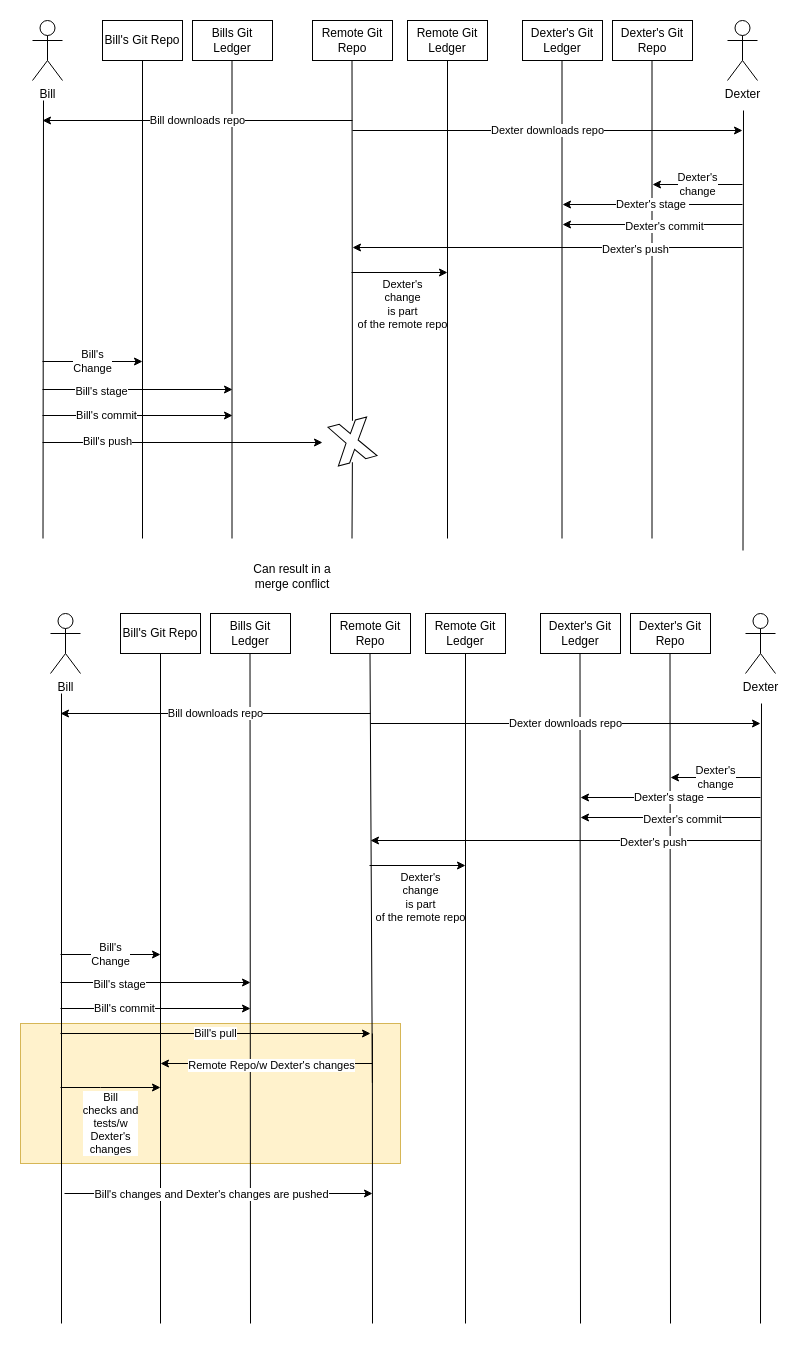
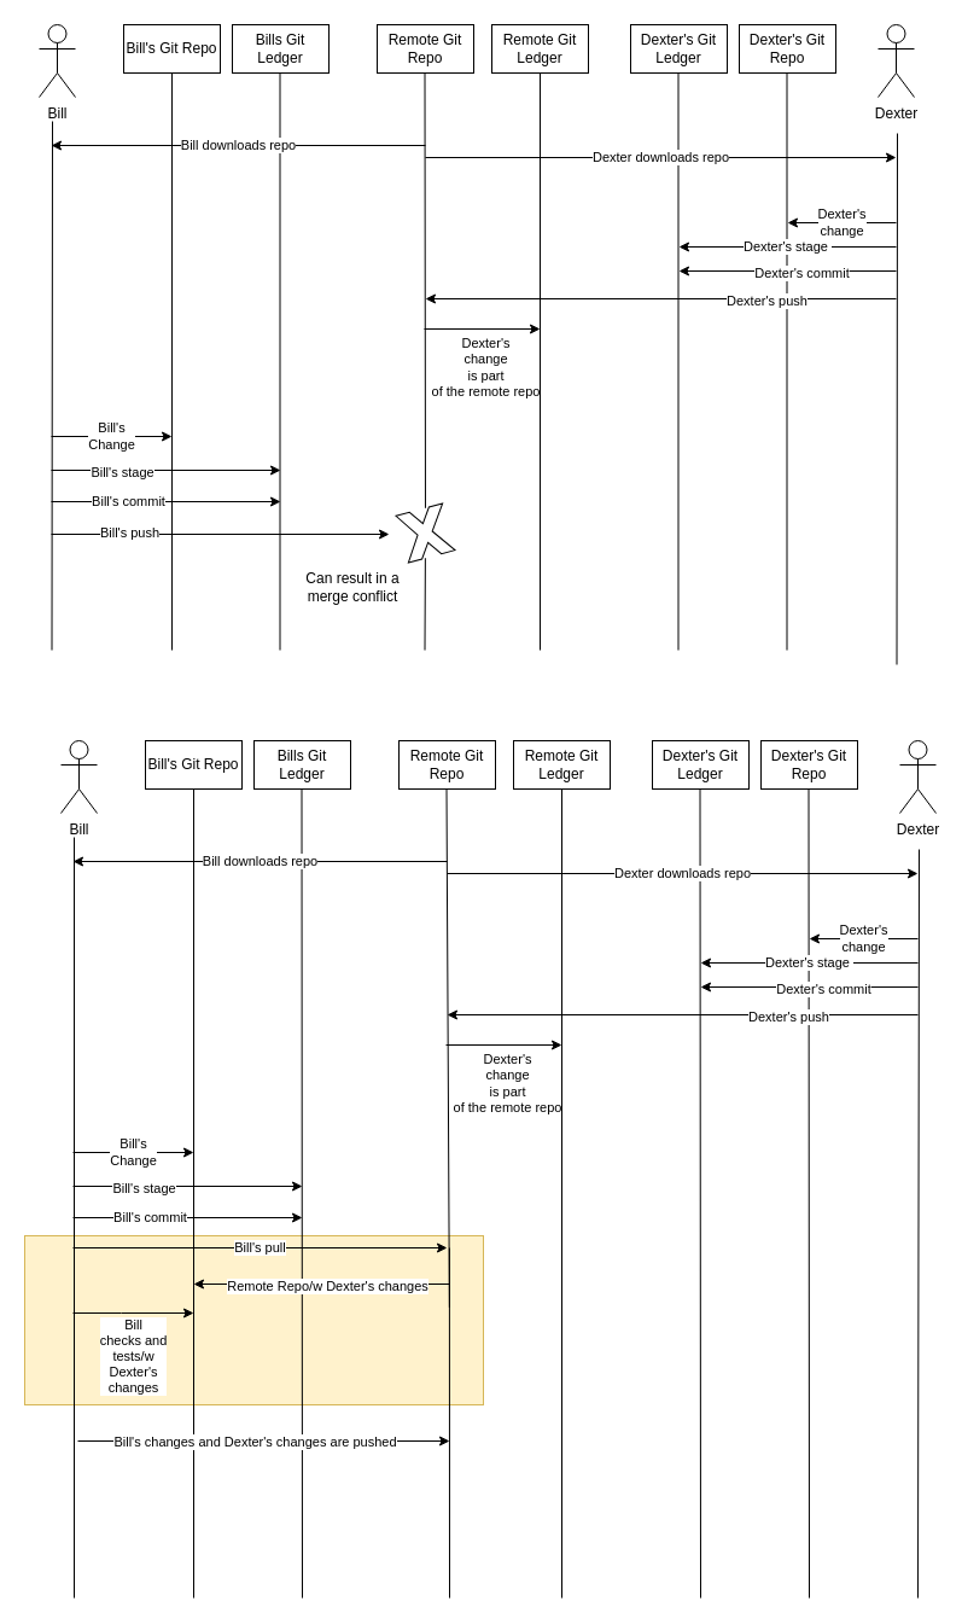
  <mxCell id="0" />
  <mxCell id="1" parent="0" />
  <mxCell id="2" value="" style="rounded=0;whiteSpace=wrap;html=1;fillColor=#fff2cc;strokeColor=#d6b656;" vertex="1" parent="1"><mxGeometry x="20" y="1023" width="380" height="140" as="geometry" /></mxCell>
  <mxCell id="3" value="Bill" style="shape=umlActor;verticalLabelPosition=bottom;verticalAlign=top;html=1;outlineConnect=0;" vertex="1" parent="1"><mxGeometry x="32" y="20" width="30" height="60" as="geometry" /></mxCell>
  <mxCell id="4" value="Bill's Git Repo" style="rounded=0;whiteSpace=wrap;html=1;" vertex="1" parent="1"><mxGeometry x="102" y="20" width="80" height="40" as="geometry" /></mxCell>
  <mxCell id="5" value="Dexter" style="shape=umlActor;verticalLabelPosition=bottom;verticalAlign=top;html=1;outlineConnect=0;" vertex="1" parent="1"><mxGeometry x="727" y="20" width="30" height="60" as="geometry" /></mxCell>
  <mxCell id="6" value="Bills Git Ledger" style="rounded=0;whiteSpace=wrap;html=1;" vertex="1" parent="1"><mxGeometry x="192" y="20" width="80" height="40" as="geometry" /></mxCell>
  <mxCell id="7" value="Remote Git Repo" style="rounded=0;whiteSpace=wrap;html=1;" vertex="1" parent="1"><mxGeometry x="312" y="20" width="80" height="40" as="geometry" /></mxCell>
  <mxCell id="8" value="Remote Git Ledger" style="rounded=0;whiteSpace=wrap;html=1;" vertex="1" parent="1"><mxGeometry x="407" y="20" width="80" height="40" as="geometry" /></mxCell>
  <mxCell id="9" value="Dexter's Git Ledger" style="rounded=0;whiteSpace=wrap;html=1;" vertex="1" parent="1"><mxGeometry x="522" y="20" width="80" height="40" as="geometry" /></mxCell>
  <mxCell id="10" value="Dexter's Git Repo" style="rounded=0;whiteSpace=wrap;html=1;" vertex="1" parent="1"><mxGeometry x="612" y="20" width="80" height="40" as="geometry" /></mxCell>
  <mxCell id="11" value="" style="endArrow=none;html=1;rounded=0;" edge="1" parent="1"><mxGeometry width="50" height="50" relative="1" as="geometry"><mxPoint x="142" y="538" as="sourcePoint" /><mxPoint x="142" y="60" as="targetPoint" /></mxGeometry></mxCell>
  <mxCell id="12" value="" style="endArrow=none;html=1;rounded=0;" edge="1" parent="1"><mxGeometry width="50" height="50" relative="1" as="geometry"><mxPoint x="231.5" y="538" as="sourcePoint" /><mxPoint x="231.5" y="60" as="targetPoint" /></mxGeometry></mxCell>
  <mxCell id="13" value="" style="endArrow=none;html=1;rounded=0;startArrow=none;" edge="1" parent="1" source="35"><mxGeometry width="50" height="50" relative="1" as="geometry"><mxPoint x="351.5" y="538" as="sourcePoint" /><mxPoint x="351.5" y="60" as="targetPoint" /></mxGeometry></mxCell>
  <mxCell id="14" value="" style="endArrow=none;html=1;rounded=0;" edge="1" parent="1"><mxGeometry width="50" height="50" relative="1" as="geometry"><mxPoint x="447" y="538" as="sourcePoint" /><mxPoint x="447" y="60" as="targetPoint" /></mxGeometry></mxCell>
  <mxCell id="15" value="" style="endArrow=none;html=1;rounded=0;" edge="1" parent="1"><mxGeometry width="50" height="50" relative="1" as="geometry"><mxPoint x="561.5" y="538" as="sourcePoint" /><mxPoint x="561.5" y="60" as="targetPoint" /></mxGeometry></mxCell>
  <mxCell id="16" value="" style="endArrow=none;html=1;rounded=0;" edge="1" parent="1"><mxGeometry width="50" height="50" relative="1" as="geometry"><mxPoint x="651.5" y="538" as="sourcePoint" /><mxPoint x="651.5" y="60" as="targetPoint" /></mxGeometry></mxCell>
  <mxCell id="17" value="" style="endArrow=none;html=1;rounded=0;" edge="1" parent="1"><mxGeometry width="50" height="50" relative="1" as="geometry"><mxPoint x="42.5" y="538" as="sourcePoint" /><mxPoint x="43" y="100" as="targetPoint" /></mxGeometry></mxCell>
  <mxCell id="18" value="" style="endArrow=none;html=1;rounded=0;" edge="1" parent="1"><mxGeometry width="50" height="50" relative="1" as="geometry"><mxPoint x="742.5" y="550" as="sourcePoint" /><mxPoint x="743" y="110" as="targetPoint" /></mxGeometry></mxCell>
  <mxCell id="19" value="Bill's&lt;br&gt;Change" style="endArrow=classic;html=1;rounded=0;" edge="1" parent="1"><mxGeometry width="50" height="50" relative="1" as="geometry"><mxPoint x="42" y="361" as="sourcePoint" /><mxPoint x="142" y="361" as="targetPoint" /></mxGeometry></mxCell>
  <mxCell id="20" value="" style="endArrow=classic;html=1;rounded=0;" edge="1" parent="1"><mxGeometry width="50" height="50" relative="1" as="geometry"><mxPoint x="42" y="389" as="sourcePoint" /><mxPoint x="232" y="389" as="targetPoint" /></mxGeometry></mxCell>
  <mxCell id="21" value="Bill's stage" style="edgeLabel;html=1;align=center;verticalAlign=middle;resizable=0;points=[];" vertex="1" connectable="0" parent="20"><mxGeometry x="-0.39" y="-1" relative="1" as="geometry"><mxPoint as="offset" /></mxGeometry></mxCell>
  <mxCell id="22" value="" style="endArrow=classic;html=1;rounded=0;" edge="1" parent="1"><mxGeometry width="50" height="50" relative="1" as="geometry"><mxPoint x="42" y="415" as="sourcePoint" /><mxPoint x="232" y="415" as="targetPoint" /></mxGeometry></mxCell>
  <mxCell id="23" value="Bill's commit" style="edgeLabel;html=1;align=center;verticalAlign=middle;resizable=0;points=[];" vertex="1" connectable="0" parent="22"><mxGeometry x="-0.337" y="1" relative="1" as="geometry"><mxPoint as="offset" /></mxGeometry></mxCell>
  <mxCell id="24" value="" style="endArrow=classic;html=1;rounded=0;" edge="1" parent="1"><mxGeometry width="50" height="50" relative="1" as="geometry"><mxPoint x="42" y="442" as="sourcePoint" /><mxPoint x="322" y="442" as="targetPoint" /></mxGeometry></mxCell>
  <mxCell id="25" value="Bill's push" style="edgeLabel;html=1;align=center;verticalAlign=middle;resizable=0;points=[];" vertex="1" connectable="0" parent="24"><mxGeometry x="-0.543" y="2" relative="1" as="geometry"><mxPoint as="offset" /></mxGeometry></mxCell>
  <mxCell id="26" value="Dexter's&lt;br&gt;change" style="endArrow=classic;html=1;rounded=0;" edge="1" parent="1"><mxGeometry width="50" height="50" relative="1" as="geometry"><mxPoint x="742" y="184" as="sourcePoint" /><mxPoint x="652" y="184" as="targetPoint" /></mxGeometry></mxCell>
  <mxCell id="27" value="Dexter's stage&amp;nbsp;" style="endArrow=classic;html=1;rounded=0;" edge="1" parent="1"><mxGeometry width="50" height="50" relative="1" as="geometry"><mxPoint x="742" y="204" as="sourcePoint" /><mxPoint x="562" y="204" as="targetPoint" /></mxGeometry></mxCell>
  <mxCell id="28" value="" style="endArrow=classic;html=1;rounded=0;" edge="1" parent="1"><mxGeometry width="50" height="50" relative="1" as="geometry"><mxPoint x="742" y="224" as="sourcePoint" /><mxPoint x="562" y="224" as="targetPoint" /></mxGeometry></mxCell>
  <mxCell id="29" value="Dexter's commit" style="edgeLabel;html=1;align=center;verticalAlign=middle;resizable=0;points=[];" vertex="1" connectable="0" parent="28"><mxGeometry x="-0.122" y="1" relative="1" as="geometry"><mxPoint as="offset" /></mxGeometry></mxCell>
  <mxCell id="30" value="" style="endArrow=classic;html=1;rounded=0;" edge="1" parent="1"><mxGeometry width="50" height="50" relative="1" as="geometry"><mxPoint x="742" y="247" as="sourcePoint" /><mxPoint x="352" y="247" as="targetPoint" /></mxGeometry></mxCell>
  <mxCell id="31" value="Dexter's push" style="edgeLabel;html=1;align=center;verticalAlign=middle;resizable=0;points=[];" vertex="1" connectable="0" parent="30"><mxGeometry x="-0.446" y="1" relative="1" as="geometry"><mxPoint as="offset" /></mxGeometry></mxCell>
  <mxCell id="32" value="Dexter's&lt;br&gt;change&lt;br&gt;is part&lt;br&gt;of the remote repo" style="endArrow=classic;html=1;rounded=0;" edge="1" parent="1"><mxGeometry x="0.062" y="-32" width="50" height="50" relative="1" as="geometry"><mxPoint x="351" y="272" as="sourcePoint" /><mxPoint x="447" y="272" as="targetPoint" /><mxPoint as="offset" /></mxGeometry></mxCell>
  <mxCell id="33" value="Bill downloads repo" style="endArrow=classic;html=1;rounded=0;" edge="1" parent="1"><mxGeometry width="50" height="50" relative="1" as="geometry"><mxPoint x="352" y="120" as="sourcePoint" /><mxPoint x="42" y="120" as="targetPoint" /></mxGeometry></mxCell>
  <mxCell id="34" value="Dexter downloads repo" style="endArrow=classic;html=1;rounded=0;" edge="1" parent="1"><mxGeometry width="50" height="50" relative="1" as="geometry"><mxPoint x="352" y="130" as="sourcePoint" /><mxPoint x="742" y="130" as="targetPoint" /></mxGeometry></mxCell>
  <mxCell id="35" value="" style="verticalLabelPosition=bottom;verticalAlign=top;html=1;shape=mxgraph.basic.x;rotation=-15;" vertex="1" parent="1"><mxGeometry x="332" y="421" width="40" height="40" as="geometry" /></mxCell>
  <mxCell id="36" value="" style="endArrow=none;html=1;rounded=0;" edge="1" parent="1" target="35"><mxGeometry width="50" height="50" relative="1" as="geometry"><mxPoint x="351.5" y="538" as="sourcePoint" /><mxPoint x="351.5" y="60" as="targetPoint" /></mxGeometry></mxCell>
- <mxCell id="37" value="Can result in a merge conflict" style="text;html=1;strokeColor=none;fillColor=none;align=center;verticalAlign=middle;whiteSpace=wrap;rounded=0;" vertex="1" parent="1"><mxGeometry x="252" y="551" width="80" height="50" as="geometry" /></mxCell>
+ <mxCell id="37" value="Can result in a merge conflict" style="text;html=1;strokeColor=none;fillColor=none;align=center;verticalAlign=middle;whiteSpace=wrap;rounded=0;" vertex="1" parent="1"><mxGeometry x="252" y="461" width="80" height="50" as="geometry" /></mxCell>
  <mxCell id="38" value="Bill" style="shape=umlActor;verticalLabelPosition=bottom;verticalAlign=top;html=1;outlineConnect=0;" vertex="1" parent="1"><mxGeometry x="50" y="613" width="30" height="60" as="geometry" /></mxCell>
  <mxCell id="39" value="Bill's Git Repo" style="rounded=0;whiteSpace=wrap;html=1;" vertex="1" parent="1"><mxGeometry x="120" y="613" width="80" height="40" as="geometry" /></mxCell>
  <mxCell id="40" value="Dexter" style="shape=umlActor;verticalLabelPosition=bottom;verticalAlign=top;html=1;outlineConnect=0;" vertex="1" parent="1"><mxGeometry x="745" y="613" width="30" height="60" as="geometry" /></mxCell>
  <mxCell id="41" value="Bills Git Ledger" style="rounded=0;whiteSpace=wrap;html=1;" vertex="1" parent="1"><mxGeometry x="210" y="613" width="80" height="40" as="geometry" /></mxCell>
  <mxCell id="42" value="Remote Git Repo" style="rounded=0;whiteSpace=wrap;html=1;" vertex="1" parent="1"><mxGeometry x="330" y="613" width="80" height="40" as="geometry" /></mxCell>
  <mxCell id="43" value="Remote Git Ledger" style="rounded=0;whiteSpace=wrap;html=1;" vertex="1" parent="1"><mxGeometry x="425" y="613" width="80" height="40" as="geometry" /></mxCell>
  <mxCell id="44" value="Dexter's Git Ledger" style="rounded=0;whiteSpace=wrap;html=1;" vertex="1" parent="1"><mxGeometry x="540" y="613" width="80" height="40" as="geometry" /></mxCell>
  <mxCell id="45" value="Dexter's Git Repo" style="rounded=0;whiteSpace=wrap;html=1;" vertex="1" parent="1"><mxGeometry x="630" y="613" width="80" height="40" as="geometry" /></mxCell>
  <mxCell id="46" value="" style="endArrow=none;html=1;rounded=0;" edge="1" parent="1"><mxGeometry width="50" height="50" relative="1" as="geometry"><mxPoint x="160" y="1323" as="sourcePoint" /><mxPoint x="160" y="653" as="targetPoint" /></mxGeometry></mxCell>
  <mxCell id="47" value="" style="endArrow=none;html=1;rounded=0;" edge="1" parent="1"><mxGeometry width="50" height="50" relative="1" as="geometry"><mxPoint x="250" y="1323" as="sourcePoint" /><mxPoint x="249.5" y="653" as="targetPoint" /></mxGeometry></mxCell>
  <mxCell id="48" value="" style="endArrow=none;html=1;rounded=0;startArrow=none;" edge="1" parent="1"><mxGeometry width="50" height="50" relative="1" as="geometry"><mxPoint x="371.885" y="1082.325" as="sourcePoint" /><mxPoint x="369.5" y="653" as="targetPoint" /></mxGeometry></mxCell>
  <mxCell id="49" value="" style="endArrow=none;html=1;rounded=0;" edge="1" parent="1"><mxGeometry width="50" height="50" relative="1" as="geometry"><mxPoint x="465" y="1323" as="sourcePoint" /><mxPoint x="465" y="653" as="targetPoint" /></mxGeometry></mxCell>
  <mxCell id="50" value="" style="endArrow=none;html=1;rounded=0;" edge="1" parent="1"><mxGeometry width="50" height="50" relative="1" as="geometry"><mxPoint x="580" y="1323" as="sourcePoint" /><mxPoint x="579.5" y="653" as="targetPoint" /></mxGeometry></mxCell>
  <mxCell id="51" value="" style="endArrow=none;html=1;rounded=0;" edge="1" parent="1"><mxGeometry width="50" height="50" relative="1" as="geometry"><mxPoint x="670" y="1323" as="sourcePoint" /><mxPoint x="669.5" y="653" as="targetPoint" /></mxGeometry></mxCell>
  <mxCell id="52" value="" style="endArrow=none;html=1;rounded=0;" edge="1" parent="1"><mxGeometry width="50" height="50" relative="1" as="geometry"><mxPoint x="61" y="1323" as="sourcePoint" /><mxPoint x="61" y="693" as="targetPoint" /></mxGeometry></mxCell>
  <mxCell id="53" value="" style="endArrow=none;html=1;rounded=0;" edge="1" parent="1"><mxGeometry width="50" height="50" relative="1" as="geometry"><mxPoint x="760" y="1323" as="sourcePoint" /><mxPoint x="761" y="703" as="targetPoint" /></mxGeometry></mxCell>
  <mxCell id="54" value="Bill's&lt;br&gt;Change" style="endArrow=classic;html=1;rounded=0;" edge="1" parent="1"><mxGeometry width="50" height="50" relative="1" as="geometry"><mxPoint x="60" y="954" as="sourcePoint" /><mxPoint x="160" y="954" as="targetPoint" /></mxGeometry></mxCell>
  <mxCell id="55" value="" style="endArrow=classic;html=1;rounded=0;" edge="1" parent="1"><mxGeometry width="50" height="50" relative="1" as="geometry"><mxPoint x="60" y="982" as="sourcePoint" /><mxPoint x="250" y="982" as="targetPoint" /></mxGeometry></mxCell>
  <mxCell id="56" value="Bill's stage" style="edgeLabel;html=1;align=center;verticalAlign=middle;resizable=0;points=[];" vertex="1" connectable="0" parent="55"><mxGeometry x="-0.39" y="-1" relative="1" as="geometry"><mxPoint as="offset" /></mxGeometry></mxCell>
  <mxCell id="57" value="" style="endArrow=classic;html=1;rounded=0;" edge="1" parent="1"><mxGeometry width="50" height="50" relative="1" as="geometry"><mxPoint x="60" y="1008" as="sourcePoint" /><mxPoint x="250" y="1008" as="targetPoint" /></mxGeometry></mxCell>
  <mxCell id="58" value="Bill's commit" style="edgeLabel;html=1;align=center;verticalAlign=middle;resizable=0;points=[];" vertex="1" connectable="0" parent="57"><mxGeometry x="-0.337" y="1" relative="1" as="geometry"><mxPoint as="offset" /></mxGeometry></mxCell>
  <mxCell id="59" value="" style="endArrow=classic;html=1;rounded=0;" edge="1" parent="1"><mxGeometry width="50" height="50" relative="1" as="geometry"><mxPoint x="64" y="1193" as="sourcePoint" /><mxPoint x="372" y="1193" as="targetPoint" /></mxGeometry></mxCell>
  <mxCell id="60" value="Bill's changes and Dexter's changes are pushed" style="edgeLabel;html=1;align=center;verticalAlign=middle;resizable=0;points=[];" vertex="1" connectable="0" parent="59"><mxGeometry x="-0.543" y="2" relative="1" as="geometry"><mxPoint x="76" y="2" as="offset" /></mxGeometry></mxCell>
  <mxCell id="61" value="Dexter's&lt;br&gt;change" style="endArrow=classic;html=1;rounded=0;" edge="1" parent="1"><mxGeometry width="50" height="50" relative="1" as="geometry"><mxPoint x="760" y="777" as="sourcePoint" /><mxPoint x="670" y="777" as="targetPoint" /></mxGeometry></mxCell>
  <mxCell id="62" value="Dexter's stage&amp;nbsp;" style="endArrow=classic;html=1;rounded=0;" edge="1" parent="1"><mxGeometry width="50" height="50" relative="1" as="geometry"><mxPoint x="760" y="797" as="sourcePoint" /><mxPoint x="580" y="797" as="targetPoint" /></mxGeometry></mxCell>
  <mxCell id="63" value="" style="endArrow=classic;html=1;rounded=0;" edge="1" parent="1"><mxGeometry width="50" height="50" relative="1" as="geometry"><mxPoint x="760" y="817" as="sourcePoint" /><mxPoint x="580" y="817" as="targetPoint" /></mxGeometry></mxCell>
  <mxCell id="64" value="Dexter's commit" style="edgeLabel;html=1;align=center;verticalAlign=middle;resizable=0;points=[];" vertex="1" connectable="0" parent="63"><mxGeometry x="-0.122" y="1" relative="1" as="geometry"><mxPoint as="offset" /></mxGeometry></mxCell>
  <mxCell id="65" value="" style="endArrow=classic;html=1;rounded=0;" edge="1" parent="1"><mxGeometry width="50" height="50" relative="1" as="geometry"><mxPoint x="760" y="840" as="sourcePoint" /><mxPoint x="370" y="840" as="targetPoint" /></mxGeometry></mxCell>
  <mxCell id="66" value="Dexter's push" style="edgeLabel;html=1;align=center;verticalAlign=middle;resizable=0;points=[];" vertex="1" connectable="0" parent="65"><mxGeometry x="-0.446" y="1" relative="1" as="geometry"><mxPoint as="offset" /></mxGeometry></mxCell>
  <mxCell id="67" value="Dexter's&lt;br&gt;change&lt;br&gt;is part&lt;br&gt;of the remote repo" style="endArrow=classic;html=1;rounded=0;" edge="1" parent="1"><mxGeometry x="0.062" y="-32" width="50" height="50" relative="1" as="geometry"><mxPoint x="369" y="865" as="sourcePoint" /><mxPoint x="465" y="865" as="targetPoint" /><mxPoint as="offset" /></mxGeometry></mxCell>
  <mxCell id="68" value="Bill downloads repo" style="endArrow=classic;html=1;rounded=0;" edge="1" parent="1"><mxGeometry width="50" height="50" relative="1" as="geometry"><mxPoint x="370" y="713" as="sourcePoint" /><mxPoint x="60" y="713" as="targetPoint" /></mxGeometry></mxCell>
  <mxCell id="69" value="Dexter downloads repo" style="endArrow=classic;html=1;rounded=0;" edge="1" parent="1"><mxGeometry width="50" height="50" relative="1" as="geometry"><mxPoint x="370" y="723" as="sourcePoint" /><mxPoint x="760" y="723" as="targetPoint" /></mxGeometry></mxCell>
  <mxCell id="70" value="" style="endArrow=none;html=1;rounded=0;" edge="1" parent="1"><mxGeometry width="50" height="50" relative="1" as="geometry"><mxPoint x="372" y="1323" as="sourcePoint" /><mxPoint x="371.893" y="1033.004" as="targetPoint" /></mxGeometry></mxCell>
  <mxCell id="71" value="Bill's pull" style="endArrow=classic;html=1;rounded=0;" edge="1" parent="1"><mxGeometry width="50" height="50" relative="1" as="geometry"><mxPoint x="60" y="1033" as="sourcePoint" /><mxPoint x="370" y="1033" as="targetPoint" /></mxGeometry></mxCell>
  <mxCell id="72" value="" style="endArrow=classic;html=1;rounded=0;" edge="1" parent="1"><mxGeometry width="50" height="50" relative="1" as="geometry"><mxPoint x="372" y="1063" as="sourcePoint" /><mxPoint x="160" y="1063" as="targetPoint" /></mxGeometry></mxCell>
  <mxCell id="73" value="Remote Repo/w Dexter's changes" style="edgeLabel;html=1;align=center;verticalAlign=middle;resizable=0;points=[];" vertex="1" connectable="0" parent="72"><mxGeometry x="-0.226" y="1" relative="1" as="geometry"><mxPoint x="-20" as="offset" /></mxGeometry></mxCell>
  <mxCell id="74" value="Bill&lt;br&gt;checks and&lt;br&gt;tests/w&lt;br&gt;Dexter's&lt;br&gt;changes" style="endArrow=classic;html=1;rounded=0;" edge="1" parent="1"><mxGeometry y="-36" width="50" height="50" relative="1" as="geometry"><mxPoint x="60" y="1087" as="sourcePoint" /><mxPoint x="160" y="1087" as="targetPoint" /><Array as="points"><mxPoint x="100" y="1087" /></Array><mxPoint as="offset" /></mxGeometry></mxCell>
